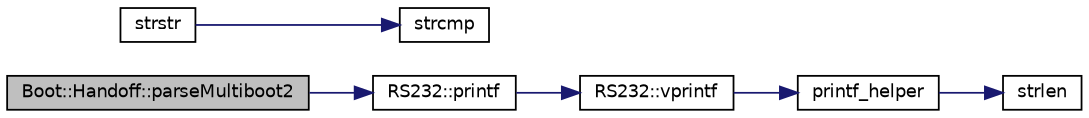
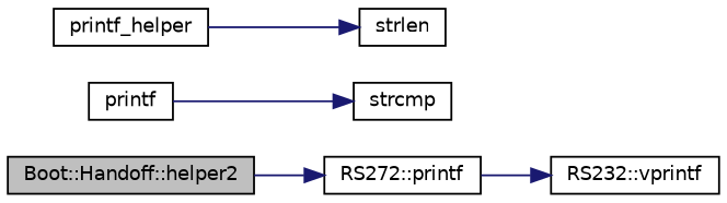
  digraph {
    rankdir=LR
    node [color=black fillcolor=white fontname=Helvetica fontsize=10 shape=record style=filled]
    edge [color=midnightblue fontname=Helvetica fontsize=10 labelfontname=Helvetica labelfontsize=10 style=solid]
-   n1 [fillcolor=grey75 fontcolor=black height=0.2 label="Boot::Handoff::parseMultiboot2" width=0.4]
-   n2 [height=0.2 label="RS232::printf" width=0.4]
+   n1 [fillcolor=grey75 fontcolor=black height=0.2 label="Boot::Handoff::helper2" width=0.4]
+   n2 [height=0.2 label="RS272::printf" width=0.4]
    n3 [height=0.2 label="RS232::vprintf" width=0.4]
-   n4 [height=0.2 label=strstr width=0.4]
+   n4 [height=0.2 label=printf width=0.4]
    n5 [height=0.2 label=strcmp width=0.4]
    n6 [height=0.2 label=printf_helper width=0.4]
    n7 [height=0.2 label=strlen width=0.4]
    n1 -> n2
    n2 -> n3
-   n3 -> n6
    n4 -> n5
    n6 -> n7
  }
